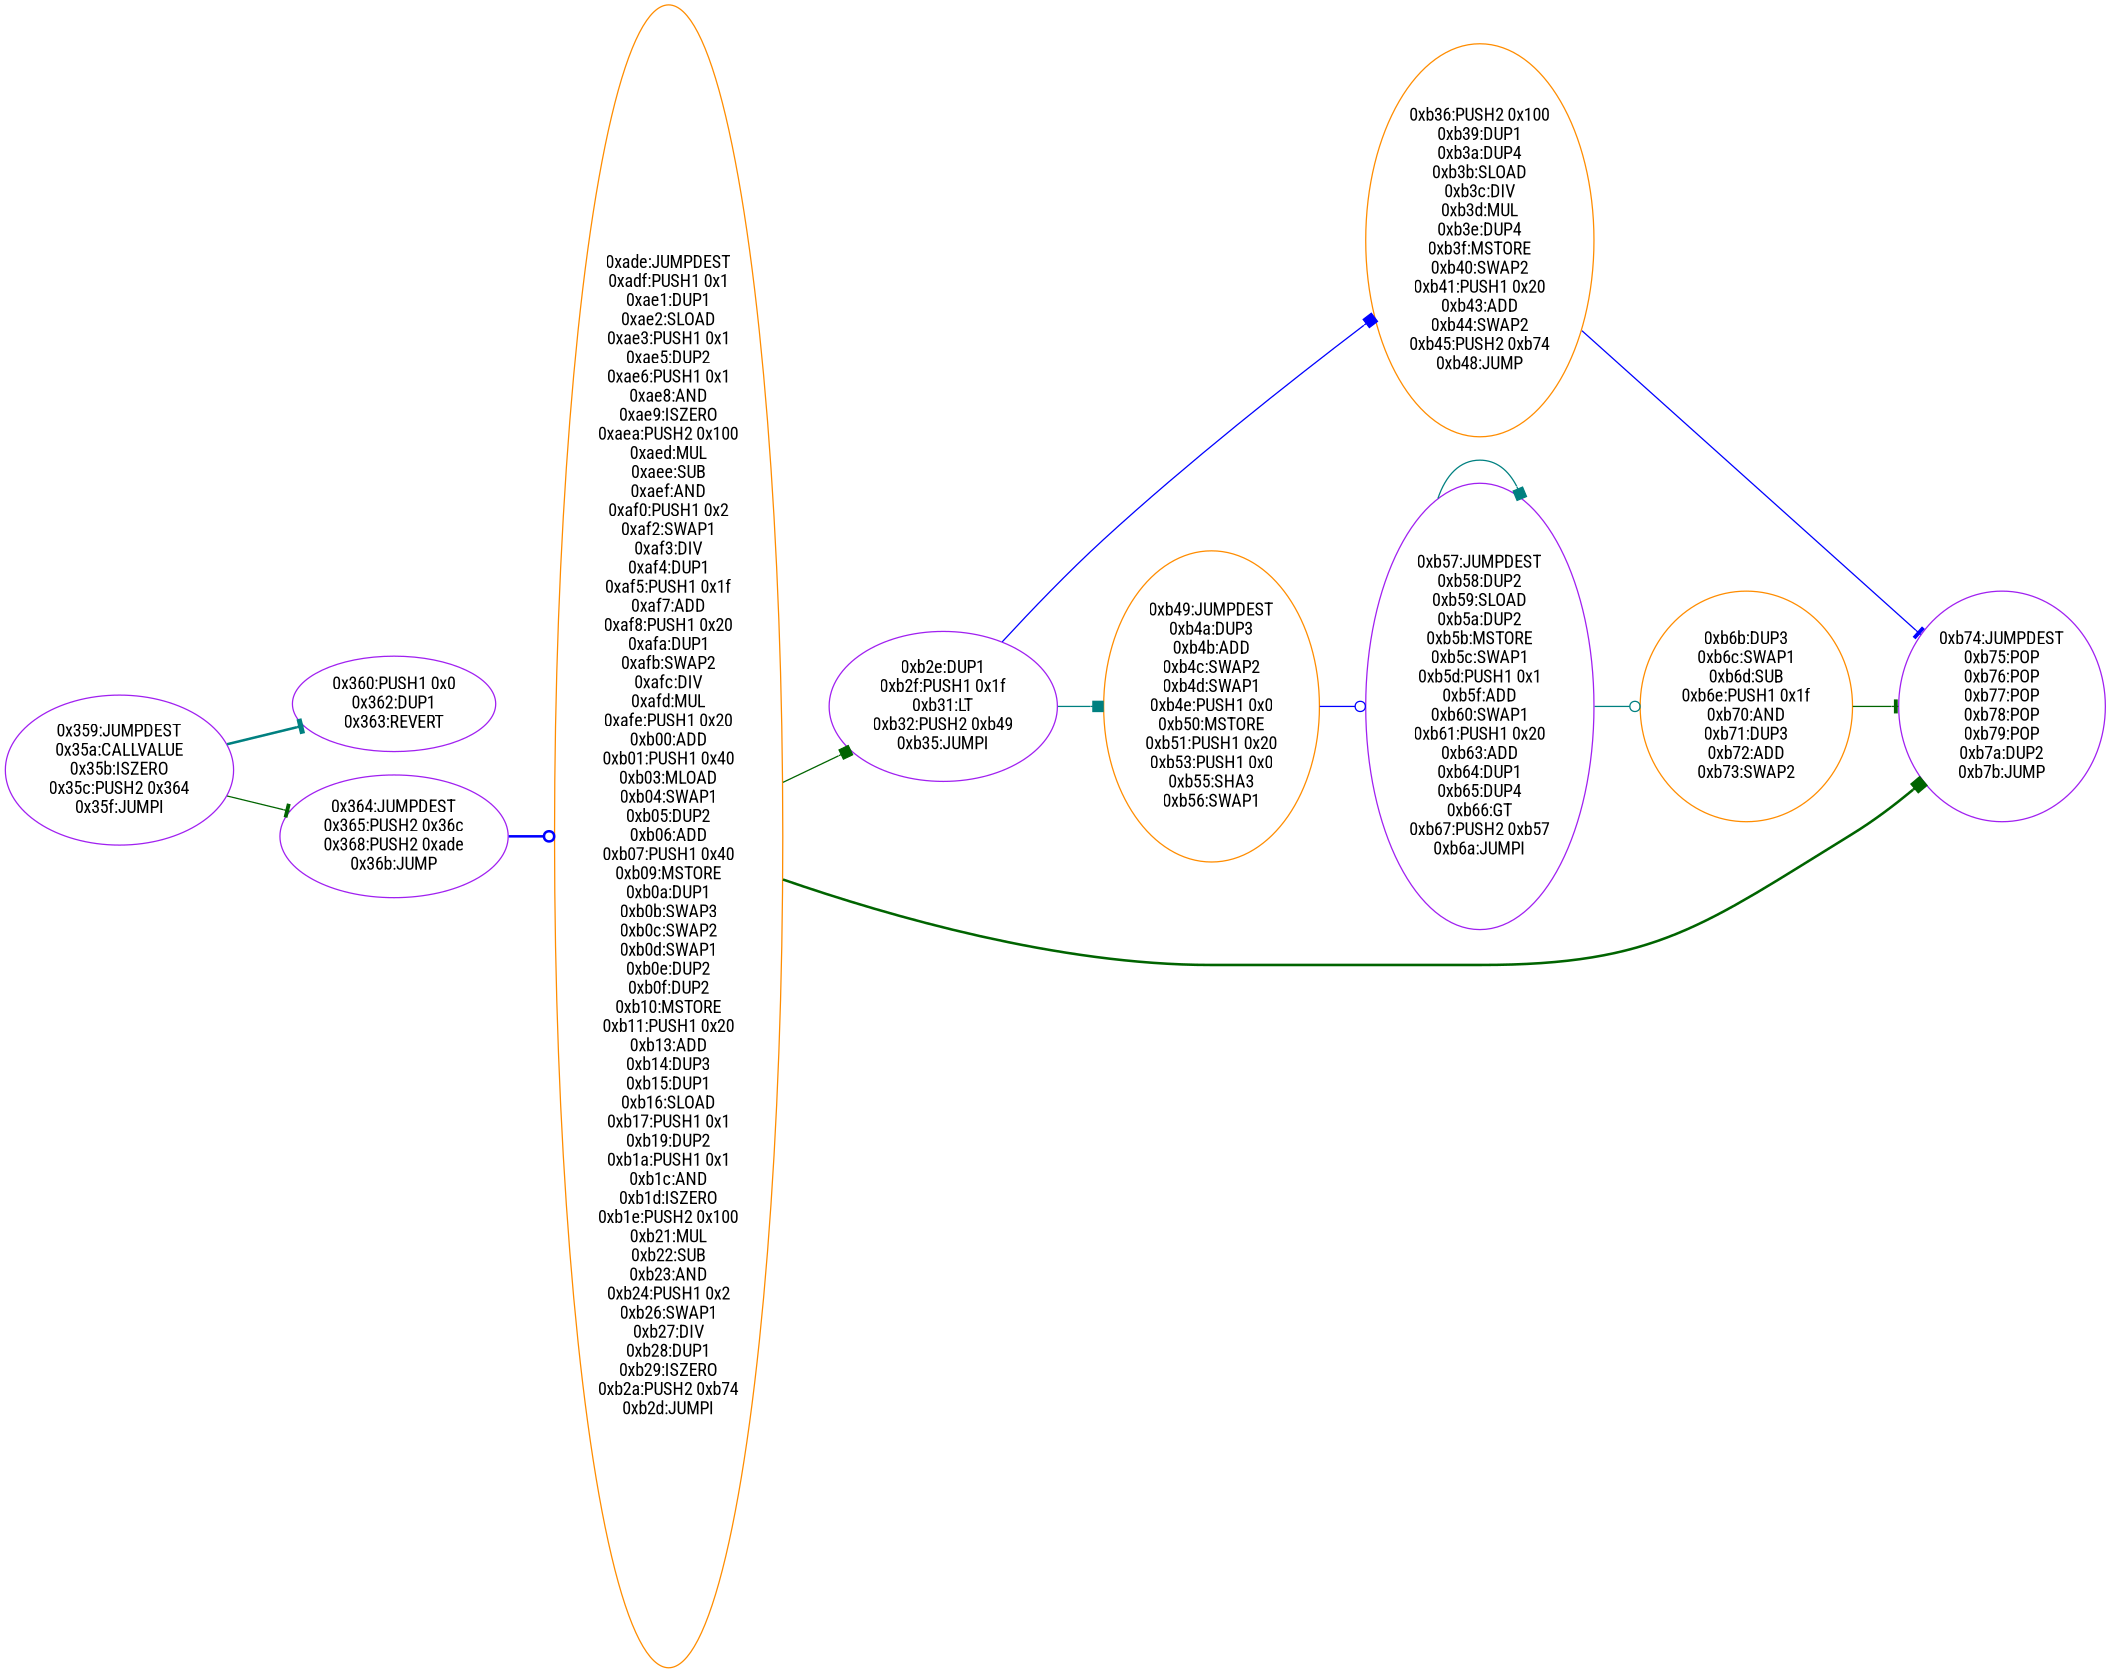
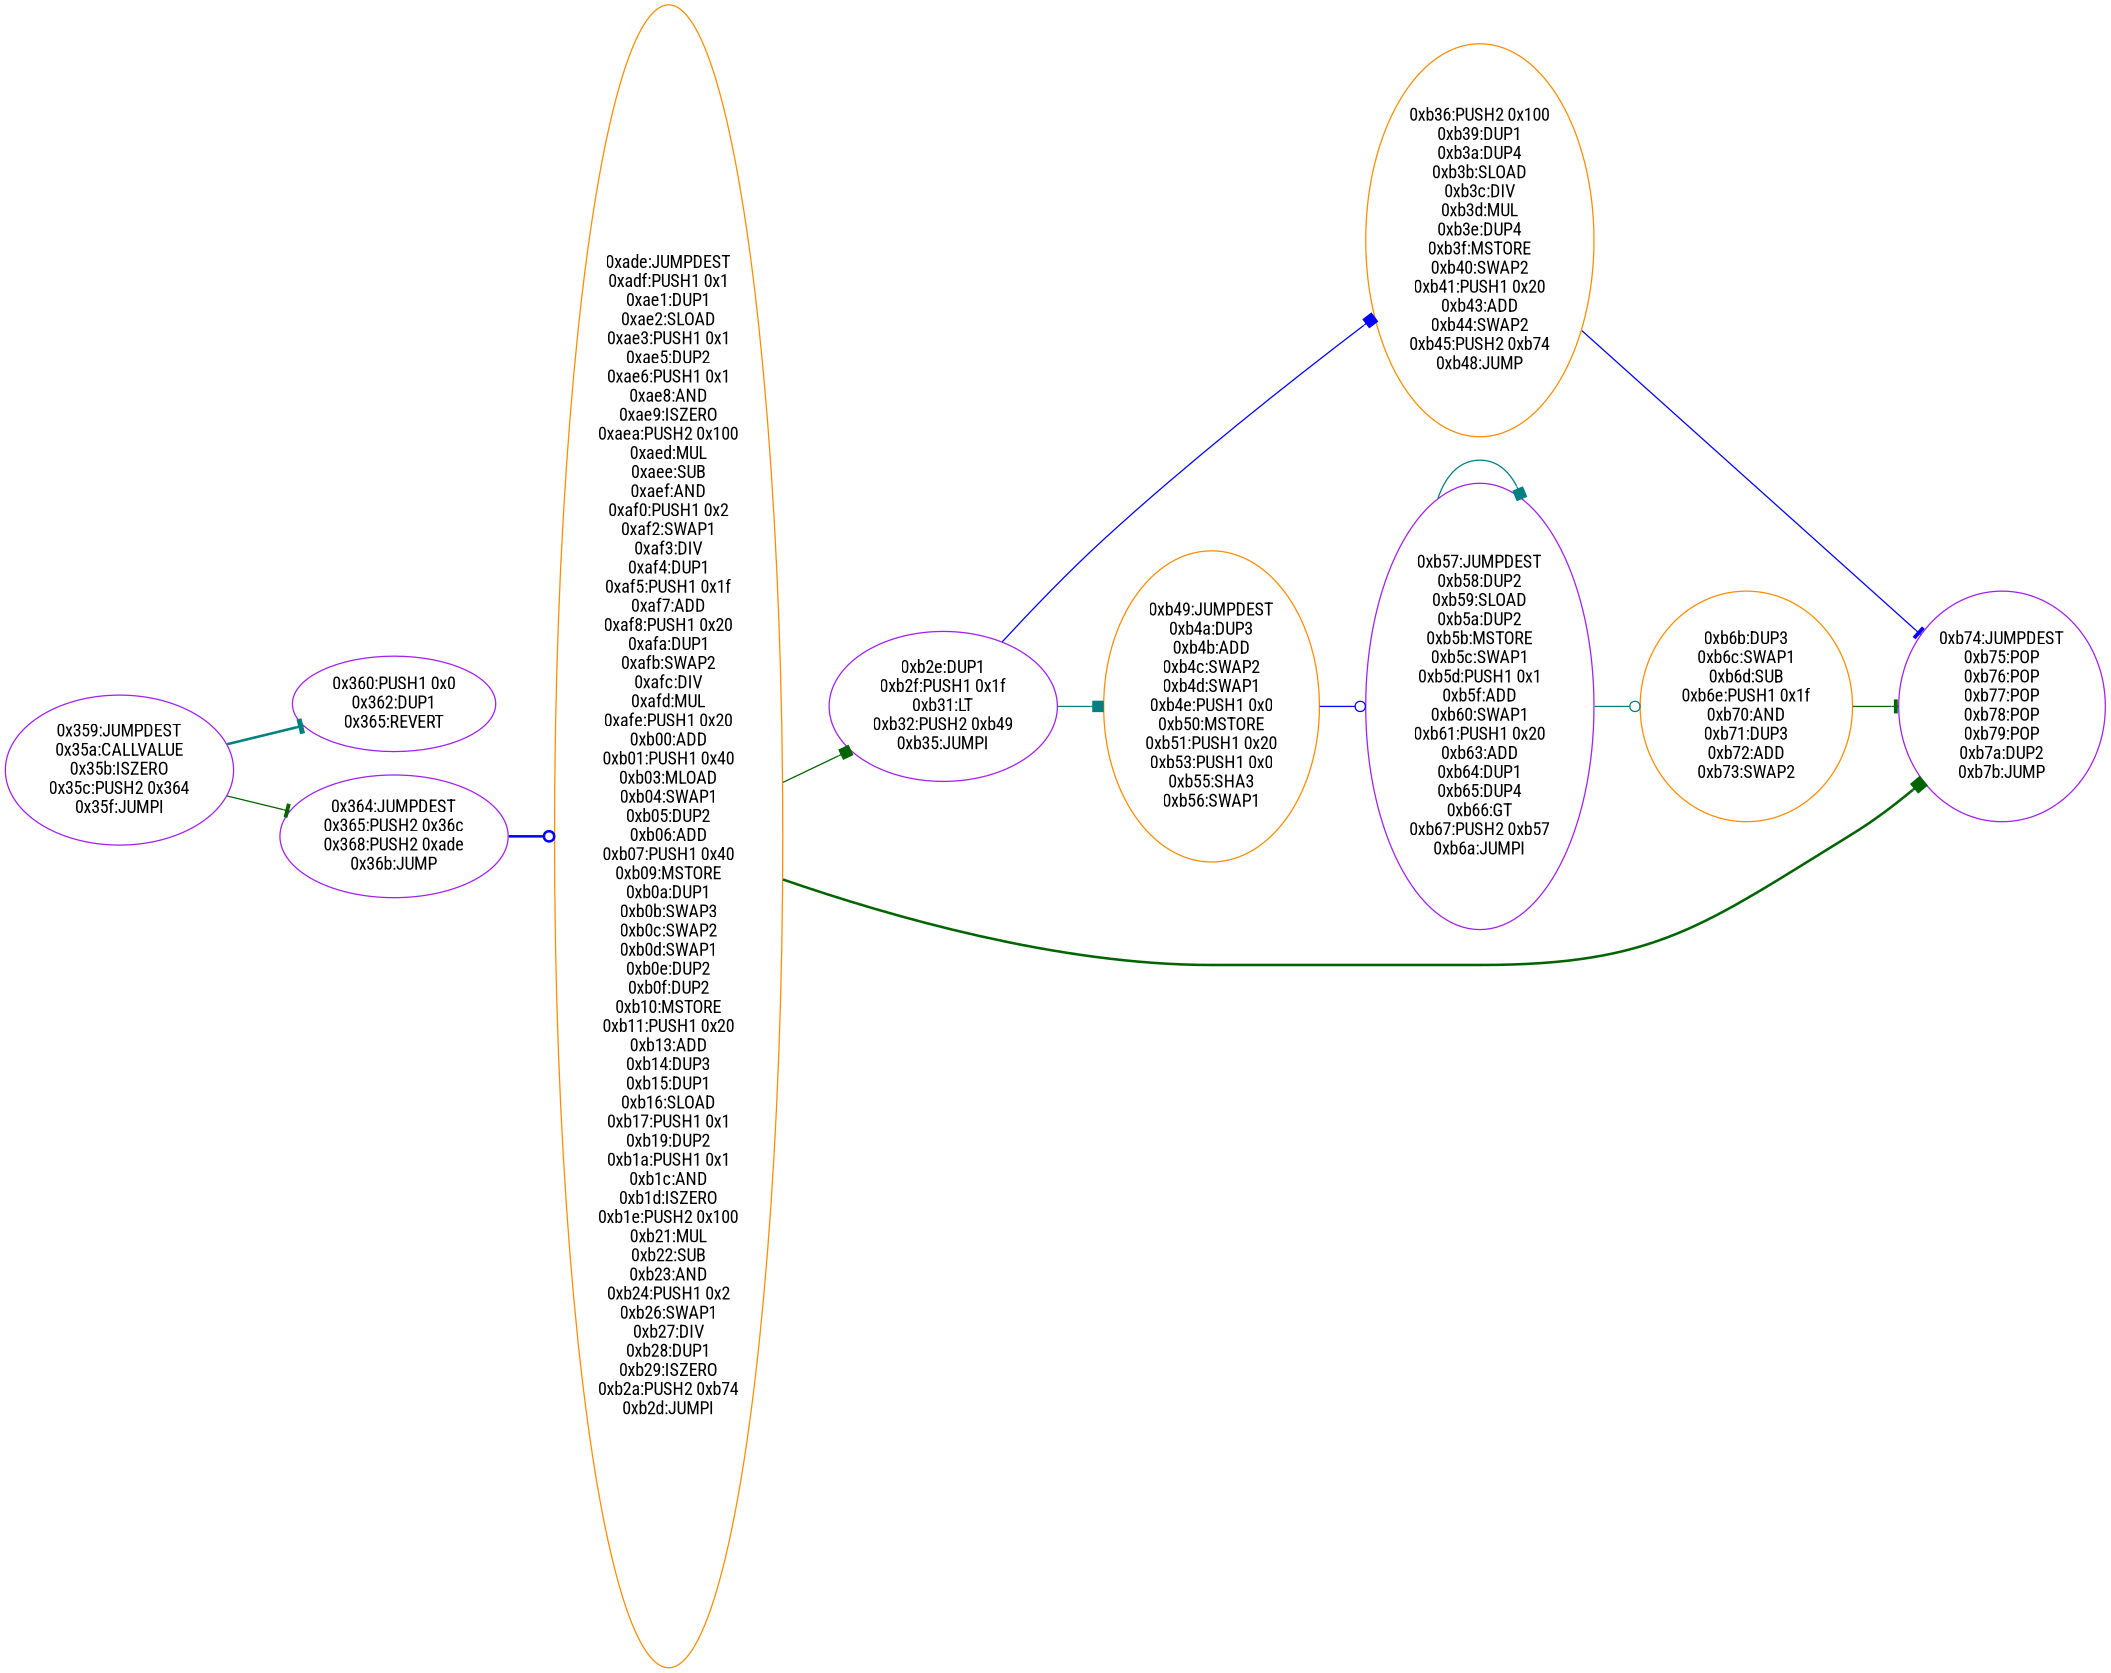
  digraph {
    rankdir=LR
    fontname="Roboto Condensed"
    node [color=purple fontname="Roboto Condensed"]
    edge [color=teal style=solid arrowhead=box fontname="Roboto Condensed"]
    n1 [label="0x359:JUMPDEST\n0x35a:CALLVALUE\n0x35b:ISZERO\n0x35c:PUSH2 0x364\n0x35f:JUMPI"]
-   n2 [label="0x360:PUSH1 0x0\n0x362:DUP1\n0x363:REVERT"]
+   n2 [label="0x360:PUSH1 0x0\n0x362:DUP1\n0x365:REVERT"]
    n3 [label="0x364:JUMPDEST\n0x365:PUSH2 0x36c\n0x368:PUSH2 0xade\n0x36b:JUMP"]
    n4 [label="0xade:JUMPDEST\n0xadf:PUSH1 0x1\n0xae1:DUP1\n0xae2:SLOAD\n0xae3:PUSH1 0x1\n0xae5:DUP2\n0xae6:PUSH1 0x1\n0xae8:AND\n0xae9:ISZERO\n0xaea:PUSH2 0x100\n0xaed:MUL\n0xaee:SUB\n0xaef:AND\n0xaf0:PUSH1 0x2\n0xaf2:SWAP1\n0xaf3:DIV\n0xaf4:DUP1\n0xaf5:PUSH1 0x1f\n0xaf7:ADD\n0xaf8:PUSH1 0x20\n0xafa:DUP1\n0xafb:SWAP2\n0xafc:DIV\n0xafd:MUL\n0xafe:PUSH1 0x20\n0xb00:ADD\n0xb01:PUSH1 0x40\n0xb03:MLOAD\n0xb04:SWAP1\n0xb05:DUP2\n0xb06:ADD\n0xb07:PUSH1 0x40\n0xb09:MSTORE\n0xb0a:DUP1\n0xb0b:SWAP3\n0xb0c:SWAP2\n0xb0d:SWAP1\n0xb0e:DUP2\n0xb0f:DUP2\n0xb10:MSTORE\n0xb11:PUSH1 0x20\n0xb13:ADD\n0xb14:DUP3\n0xb15:DUP1\n0xb16:SLOAD\n0xb17:PUSH1 0x1\n0xb19:DUP2\n0xb1a:PUSH1 0x1\n0xb1c:AND\n0xb1d:ISZERO\n0xb1e:PUSH2 0x100\n0xb21:MUL\n0xb22:SUB\n0xb23:AND\n0xb24:PUSH1 0x2\n0xb26:SWAP1\n0xb27:DIV\n0xb28:DUP1\n0xb29:ISZERO\n0xb2a:PUSH2 0xb74\n0xb2d:JUMPI" color=darkorange]
    n5 [label="0xb2e:DUP1\n0xb2f:PUSH1 0x1f\n0xb31:LT\n0xb32:PUSH2 0xb49\n0xb35:JUMPI"]
    n6 [label="0xb74:JUMPDEST\n0xb75:POP\n0xb76:POP\n0xb77:POP\n0xb78:POP\n0xb79:POP\n0xb7a:DUP2\n0xb7b:JUMP"]
    n7 [label="0xb36:PUSH2 0x100\n0xb39:DUP1\n0xb3a:DUP4\n0xb3b:SLOAD\n0xb3c:DIV\n0xb3d:MUL\n0xb3e:DUP4\n0xb3f:MSTORE\n0xb40:SWAP2\n0xb41:PUSH1 0x20\n0xb43:ADD\n0xb44:SWAP2\n0xb45:PUSH2 0xb74\n0xb48:JUMP" color=darkorange]
    n8 [label="0xb49:JUMPDEST\n0xb4a:DUP3\n0xb4b:ADD\n0xb4c:SWAP2\n0xb4d:SWAP1\n0xb4e:PUSH1 0x0\n0xb50:MSTORE\n0xb51:PUSH1 0x20\n0xb53:PUSH1 0x0\n0xb55:SHA3\n0xb56:SWAP1" color=darkorange]
    n9 [label="0xb57:JUMPDEST\n0xb58:DUP2\n0xb59:SLOAD\n0xb5a:DUP2\n0xb5b:MSTORE\n0xb5c:SWAP1\n0xb5d:PUSH1 0x1\n0xb5f:ADD\n0xb60:SWAP1\n0xb61:PUSH1 0x20\n0xb63:ADD\n0xb64:DUP1\n0xb65:DUP4\n0xb66:GT\n0xb67:PUSH2 0xb57\n0xb6a:JUMPI"]
    n10 [label="0xb6b:DUP3\n0xb6c:SWAP1\n0xb6d:SUB\n0xb6e:PUSH1 0x1f\n0xb70:AND\n0xb71:DUP3\n0xb72:ADD\n0xb73:SWAP2" color=darkorange]
    n1 -> n2 [style=bold arrowhead=tee]
    n1 -> n3 [color=darkgreen arrowhead=tee]
    n3 -> n4 [color=blue style=bold arrowhead=odot]
    n4 -> n5 [color=darkgreen]
    n4 -> n6 [color=darkgreen style=bold]
    n5 -> n7 [color=blue]
    n5 -> n8
    n7 -> n6 [color=blue arrowhead=tee]
    n8 -> n9 [color=blue arrowhead=odot]
    n9 -> n9
    n9 -> n10 [arrowhead=odot]
    n10 -> n6 [color=darkgreen arrowhead=tee]
  }
